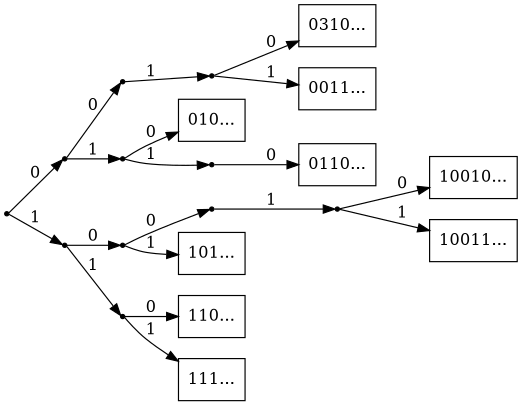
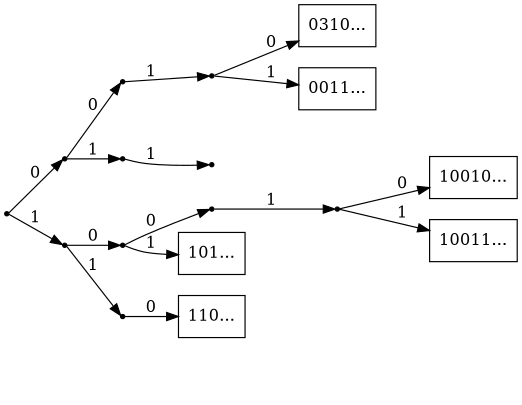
  digraph {
    rankdir=LR
    node [shape=point]
    N
    N0
    N1
    N00
    N01
    N10
    N11
    N001
-   n9 [label="010..." shape=rect]
    N011
    n11 [label="0310..." shape=rect]
    n12 [label="0011..." shape=rect]
-   n13 [label="0110..." shape=rect]
    N100
    n15 [label="101..." shape=rect]
    n16 [label="110..." shape=rect]
-   n17 [label="111..." shape=rect]
    N1001
    n19 [label="10010..." shape=rect]
    n20 [label="10011..." shape=rect]
    N -> N0 [label=0]
    N -> N1 [label=1]
    N0 -> N00 [label=0]
    N0 -> N01 [label=1]
    N1 -> N10 [label=0]
    N1 -> N11 [label=1]
    N00 -> N001 [label=1]
-   N01 -> n9 [label=0]
    N01 -> N011 [label=1]
    N10 -> N100 [label=0]
    N10 -> n15 [label=1]
    N11 -> n16 [label=0]
-   N11 -> n17 [label=1]
    N001 -> n11 [label=0]
    N001 -> n12 [label=1]
-   N011 -> n13 [label=0]
    N100 -> N1001 [label=1]
    N1001 -> n19 [label=0]
    N1001 -> n20 [label=1]
  }
